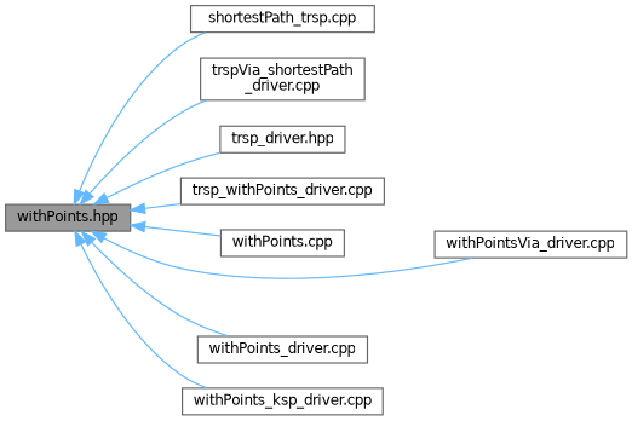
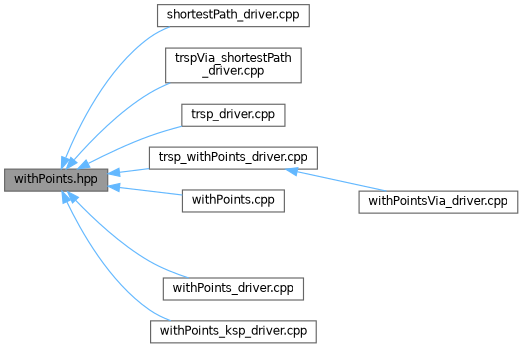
  digraph {
    rankdir=LR
    node [color=grey40 fillcolor=white fontname=Helvetica fontsize=10 shape=box style=filled]
    edge [color=steelblue1 dir=back fontname=Helvetica fontsize=10 labelfontname=Helvetica labelfontsize=10 style=solid]
    n1 [color=gray40 fillcolor=grey60 fontcolor=black height=0.2 label="withPoints.hpp" width=0.4]
-   n2 [height=0.2 label="shortestPath_trsp.cpp" width=0.4]
+   n2 [height=0.2 label="shortestPath_driver.cpp" width=0.4]
    n3 [height=0.2 label="trspVia_shortestPath\l_driver.cpp" width=0.4]
-   n4 [height=0.2 label="trsp_driver.hpp" width=0.4]
+   n4 [height=0.2 label="trsp_driver.cpp" width=0.4]
    n5 [height=0.2 label="trsp_withPoints_driver.cpp" width=0.4]
    n6 [height=0.2 label="withPoints.cpp" width=0.4]
    n7 [height=0.2 label="withPointsVia_driver.cpp" width=0.4]
    n8 [height=0.2 label="withPoints_driver.cpp" width=0.4]
    n9 [height=0.2 label="withPoints_ksp_driver.cpp" width=0.4]
    n1 -> n2
    n1 -> n3
    n1 -> n4
    n1 -> n5
    n1 -> n6
-   n1 -> n7
+   n5 -> n7
    n1 -> n8
    n1 -> n9
  }
